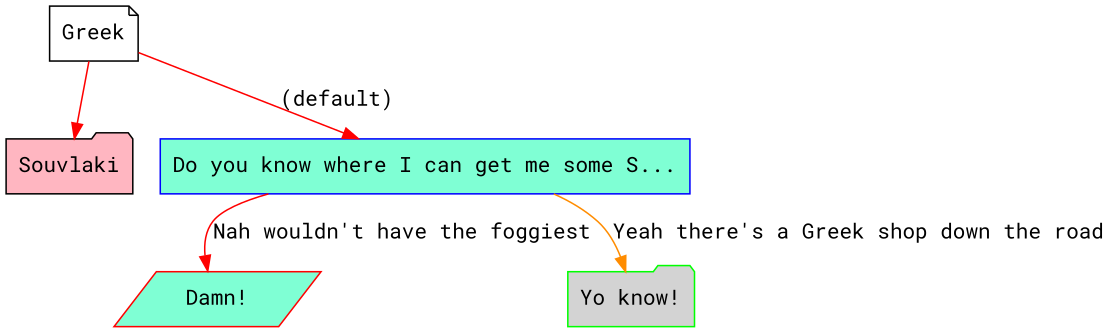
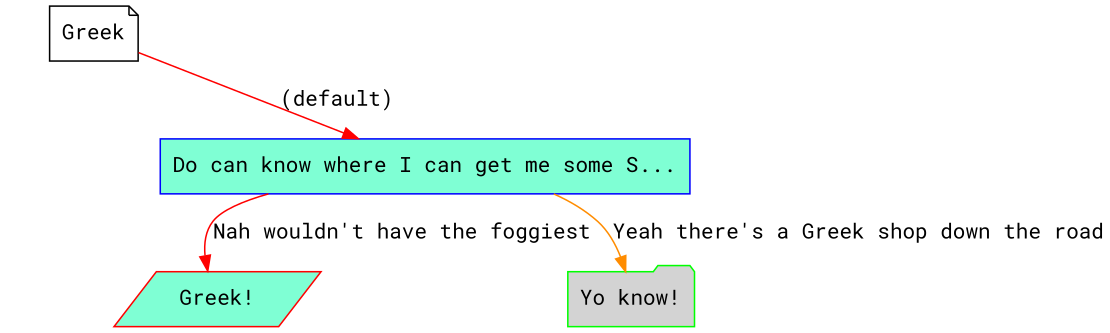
  digraph {
    fontname="Roboto Mono"
    node [fillcolor=aquamarine fontname="Roboto Mono" shape=folder style=filled]
    edge [color=red fontname="Roboto Mono"]
    n1 [fillcolor=white label=Greek shape=note]
-   n2 [fillcolor=lightpink label=Souvlaki]
-   n3 [color=blue label="Do you know where I can get me some S..." shape=box]
-   n4 [color=red label="Damn!" shape=parallelogram]
+   n3 [color=blue label="Do can know where I can get me some S..." shape=box]
+   n4 [color=red label="Greek!" shape=parallelogram]
    n5 [color=green fillcolor=lightgrey label="Yo know!"]
-   n1 -> n2
    n1 -> n3 [label="(default)"]
    n3 -> n4 [label="Nah wouldn't have the foggiest"]
    n3 -> n5 [color=darkorange label="Yeah there's a Greek shop down the road"]
  }
